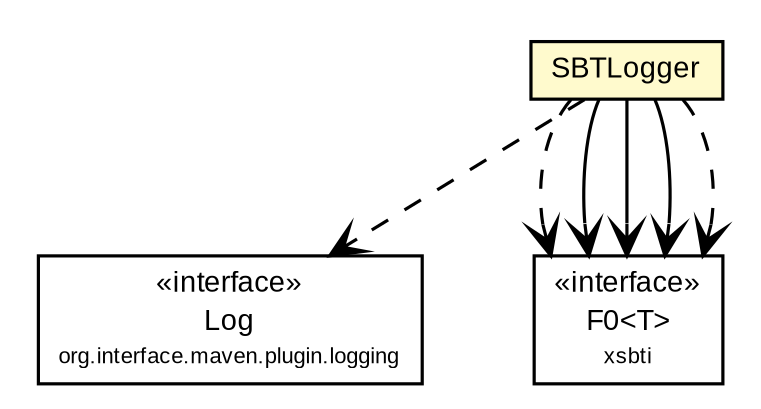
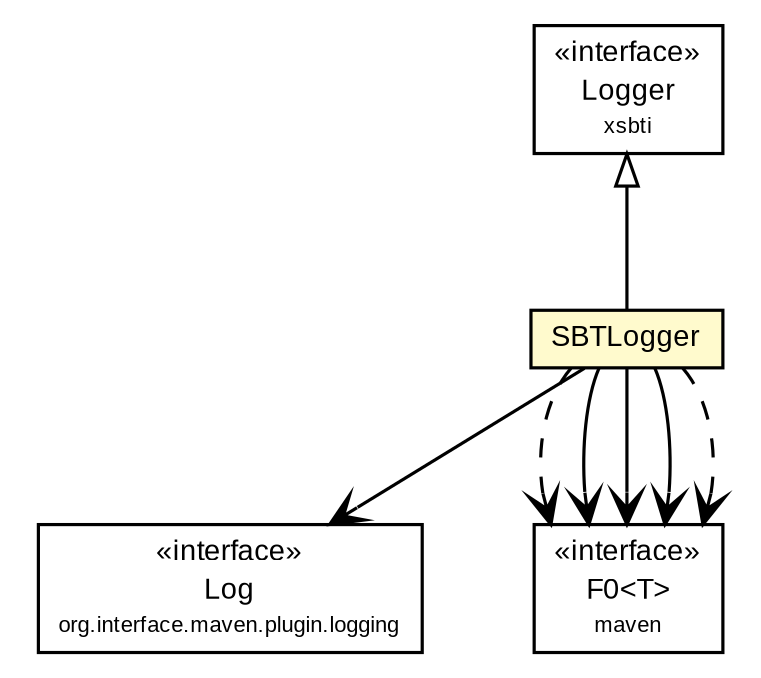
  digraph {
    node [fontcolor=black fontname=arial fontsize=9.0 shape=plaintext]
    edge [arrowhead=open color=black fontcolor=black fontname=arial fontsize=10.0 headport=p labelfontname=arial labelfontsize=10 style=solid tailport=p]
    n1 [label=<<table border="0" cellborder="1" cellspacing="0" cellpadding="2" port="p" bgcolor="lemonChiffon" href="./SBTLogger.html"> 		<tr><td><table border="0" cellspacing="0" cellpadding="1"> 			<tr><td> SBTLogger </td></tr> 		</table></td></tr> 		</table>>]
    n2 [label=<<table border="0" cellborder="1" cellspacing="0" cellpadding="2" port="p" href="http://maven.apache.org/ref/2.2.1/maven-plugin-api/apidocs/org/apache/maven/plugin/logging/Log.html"> 		<tr><td><table border="0" cellspacing="0" cellpadding="1"> 			<tr><td> &laquo;interface&raquo; </td></tr> 			<tr><td> Log </td></tr> 			<tr><td><font point-size="7.0"> org.interface.maven.plugin.logging </font></td></tr> 		</table></td></tr> 		</table>>]
-   n3 [label=<<table border="0" cellborder="1" cellspacing="0" cellpadding="2" port="p"> 		<tr><td><table border="0" cellspacing="0" cellpadding="1"> 			<tr><td> &laquo;interface&raquo; </td></tr> 			<tr><td> F0&lt;T&gt; </td></tr> 			<tr><td><font point-size="7.0"> xsbti </font></td></tr> 		</table></td></tr> 		</table>>]
-   n1 -> n2 [style=dashed]
+   n3 [label=<<table border="0" cellborder="1" cellspacing="0" cellpadding="2" port="p"> 		<tr><td><table border="0" cellspacing="0" cellpadding="1"> 			<tr><td> &laquo;interface&raquo; </td></tr> 			<tr><td> F0&lt;T&gt; </td></tr> 			<tr><td><font point-size="7.0"> maven </font></td></tr> 		</table></td></tr> 		</table>>]
+   n4 [label=<<table border="0" cellborder="1" cellspacing="0" cellpadding="2" port="p"> 		<tr><td><table border="0" cellspacing="0" cellpadding="1"> 			<tr><td> &laquo;interface&raquo; </td></tr> 			<tr><td> Logger </td></tr> 			<tr><td><font point-size="7.0"> xsbti </font></td></tr> 		</table></td></tr> 		</table>>]
+   n1 -> n2
    n1 -> n3 [style=dashed]
    n1 -> n3
    n1 -> n3
    n1 -> n3
    n1 -> n3 [style=dashed]
+   n4 -> n1 [arrowtail=empty dir=back fontsize=10 arrowhead="" color="" fontcolor=""]
  }
